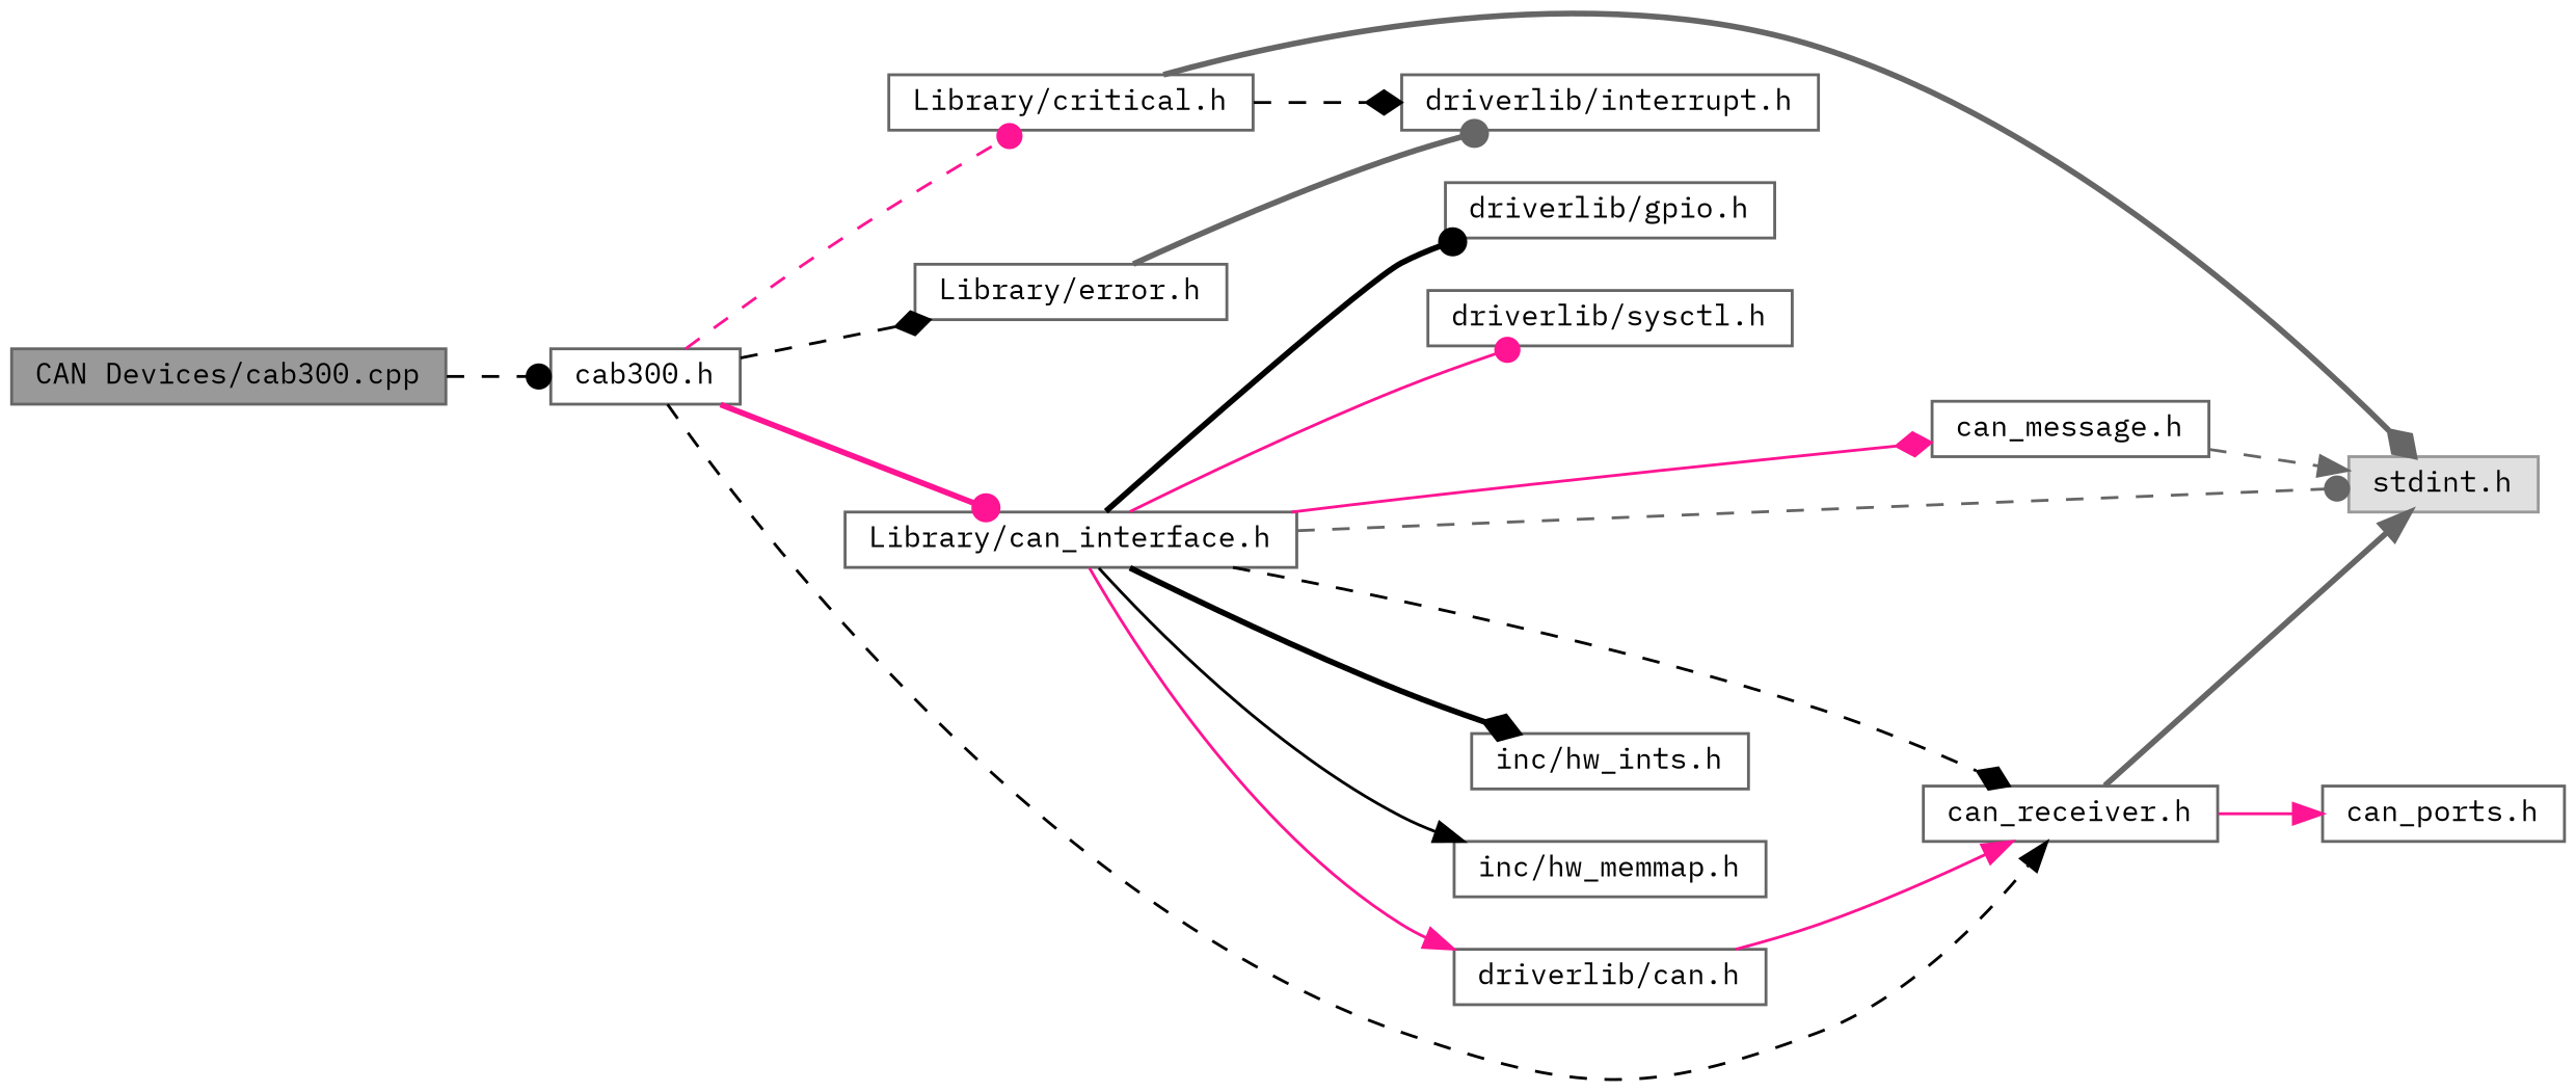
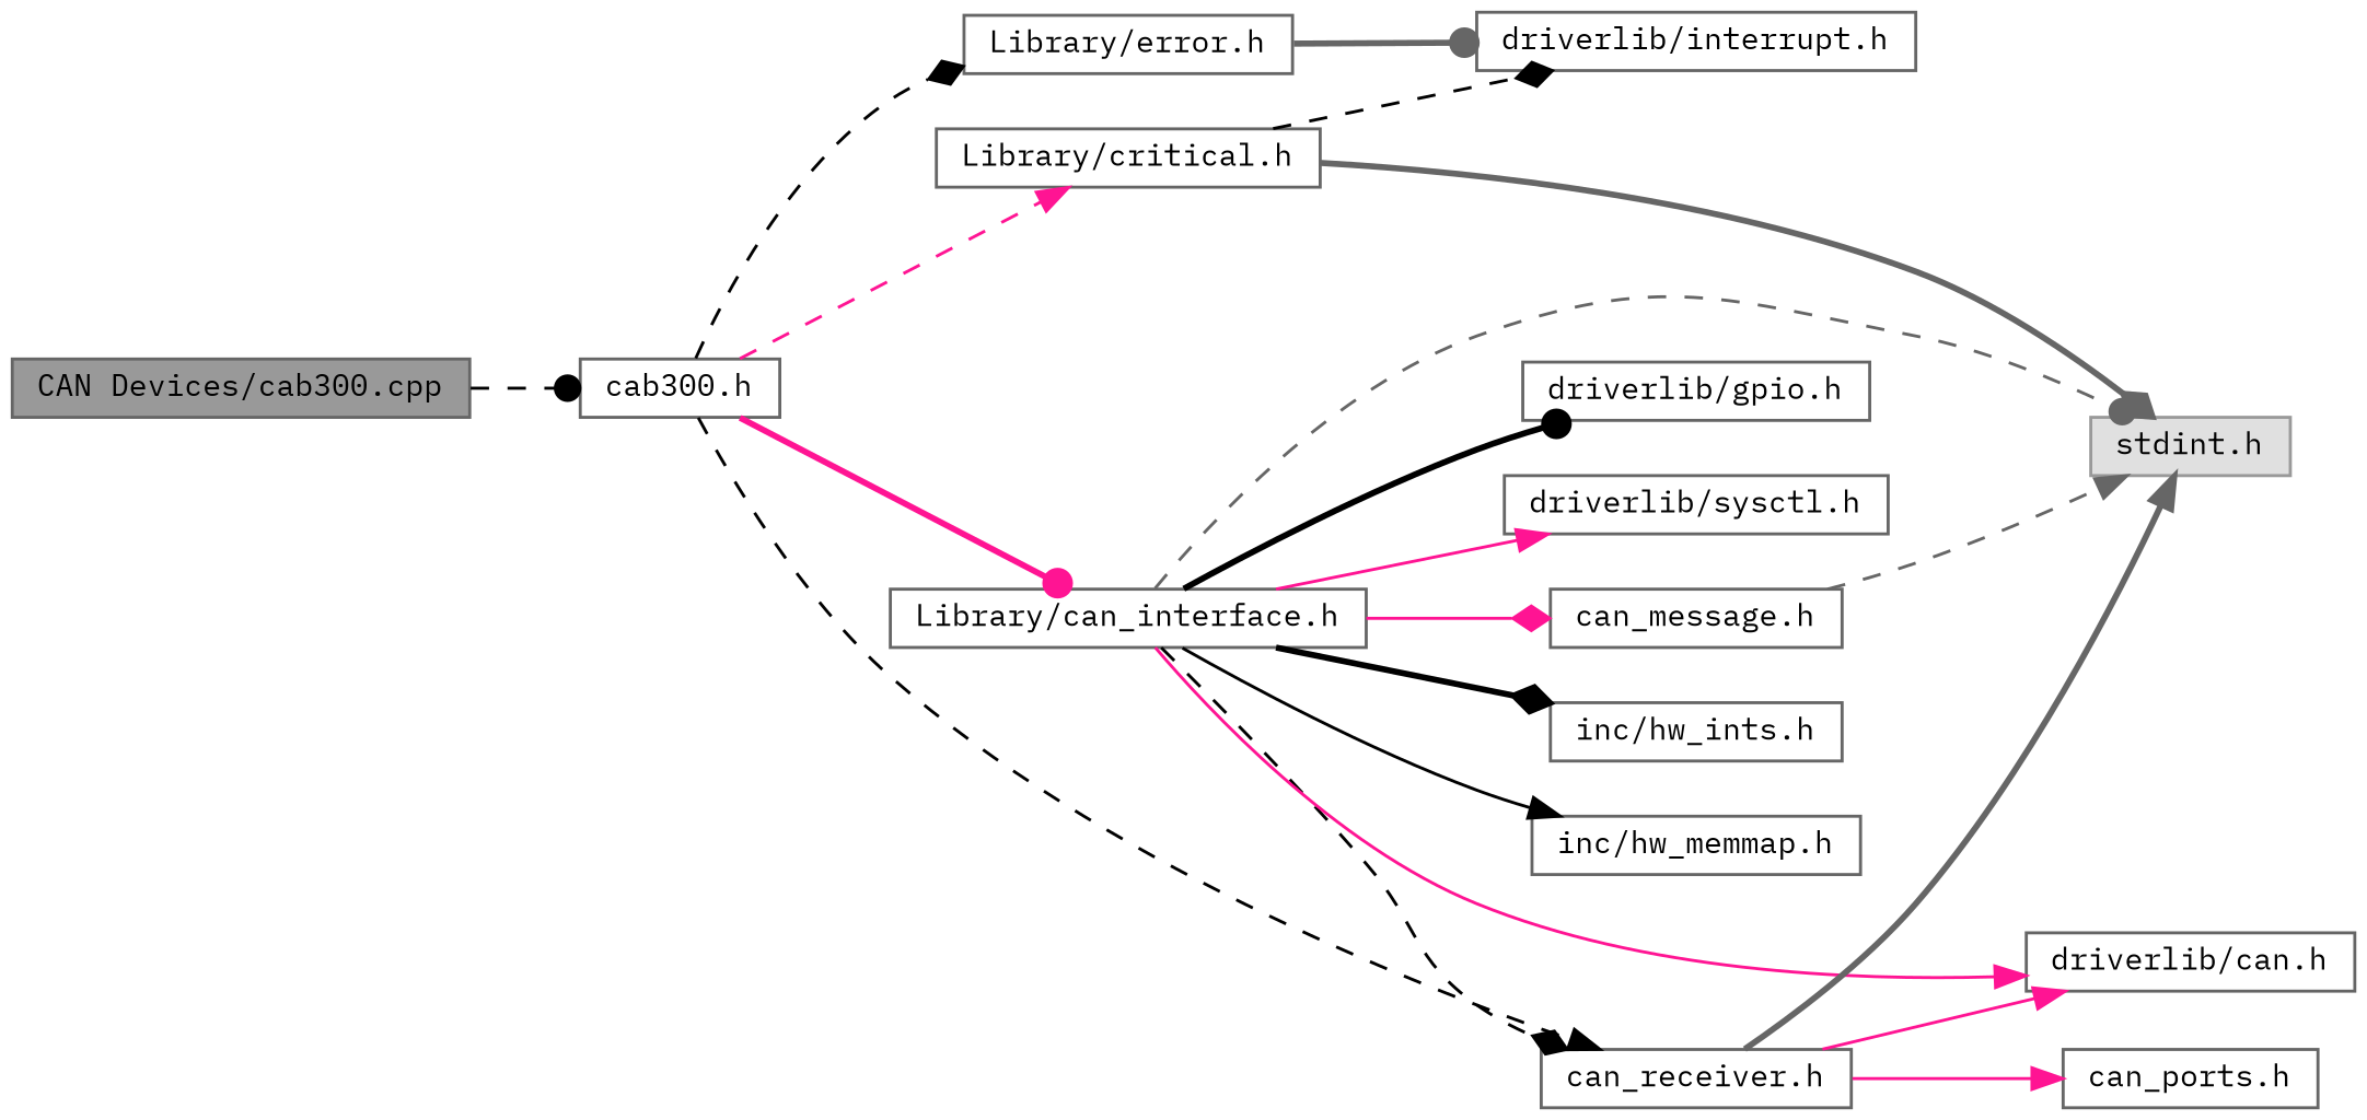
  digraph {
    fontname="IBM Plex Mono"
    rankdir=LR
    node [color=grey40 fillcolor=white fontname="IBM Plex Mono" fontsize=10 shape=box style=filled]
    edge [arrowhead=normal color=black fontname="IBM Plex Mono" fontsize=10 labelfontname=Helvetica labelfontsize=10 style=dashed]
    n1 [color=gray40 fillcolor=grey60 fontcolor=black height=0.2 label="CAN Devices/cab300.cpp" width=0.4]
    n2 [height=0.2 label="cab300.h" width=0.4]
    n3 [height=0.2 label="Library/critical.h" width=0.4]
    n4 [height=0.2 label="Library/can_interface.h" width=0.4]
    n5 [height=0.2 label="can_receiver.h" width=0.4]
    n6 [height=0.2 label="Library/error.h" width=0.4]
    n7 [color=grey60 fillcolor="#E0E0E0" height=0.2 label="stdint.h" width=0.4]
    n8 [height=0.2 label="driverlib/interrupt.h" width=0.4]
    n9 [height=0.2 label="inc/hw_ints.h" width=0.4]
    n10 [height=0.2 label="inc/hw_memmap.h" width=0.4]
    n11 [height=0.2 label="driverlib/can.h" width=0.4]
    n12 [height=0.2 label="driverlib/gpio.h" width=0.4]
    n13 [height=0.2 label="driverlib/sysctl.h" width=0.4]
    n14 [height=0.2 label="can_message.h" width=0.4]
    n15 [height=0.2 label="can_ports.h" width=0.4]
    n1 -> n2 [arrowhead=dot]
-   n2 -> n3 [arrowhead=dot color=deeppink]
+   n2 -> n3 [color=deeppink]
    n2 -> n4 [arrowhead=dot color=deeppink style=bold]
    n2 -> n5
    n2 -> n6 [arrowhead=diamond]
    n3 -> n7 [arrowhead=diamond color=gray40 style=bold]
    n3 -> n8 [arrowhead=diamond]
    n4 -> n5 [arrowhead=diamond]
    n4 -> n7 [arrowhead=dot color=gray40]
    n4 -> n9 [arrowhead=diamond style=bold]
    n4 -> n10 [style=solid]
    n4 -> n11 [color=deeppink style=solid]
    n4 -> n12 [arrowhead=dot style=bold]
-   n4 -> n13 [arrowhead=dot color=deeppink style=solid]
+   n4 -> n13 [color=deeppink style=solid]
    n4 -> n14 [arrowhead=diamond color=deeppink style=solid]
    n5 -> n7 [color=gray40 style=bold]
-   n11 -> n5 [color=deeppink style=solid]
+   n5 -> n11 [color=deeppink style=solid]
    n5 -> n15 [color=deeppink style=solid]
    n6 -> n8 [arrowhead=dot color=gray40 style=bold]
    n14 -> n7 [color=gray40]
  }
